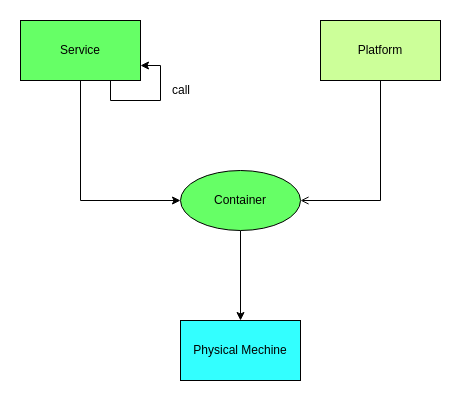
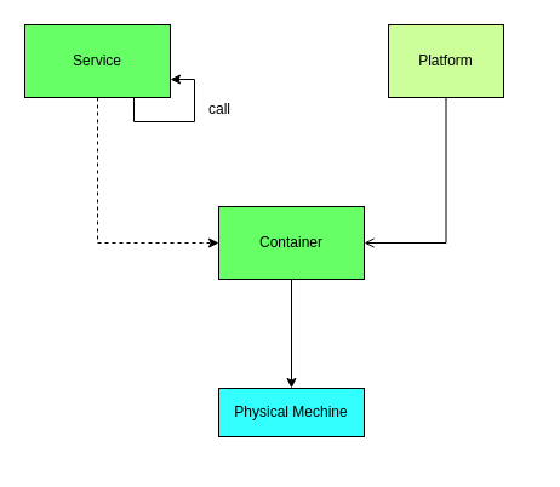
  <mxCell id="0" />
  <mxCell id="1" parent="0" />
- <mxCell id="2" style="edgeStyle=orthogonalEdgeStyle;rounded=0;orthogonalLoop=1;jettySize=auto;html=1;exitX=0.5;exitY=1;exitDx=0;exitDy=0;entryX=0;entryY=0.5;entryDx=0;entryDy=0;" edge="1" parent="1" source="3" target="7"><mxGeometry relative="1" as="geometry" /></mxCell>
+ <mxCell id="2" style="edgeStyle=orthogonalEdgeStyle;rounded=0;orthogonalLoop=1;jettySize=auto;html=1;exitX=0.5;exitY=1;exitDx=0;exitDy=0;entryX=0;entryY=0.5;entryDx=0;entryDy=0;dashed=1;" edge="1" parent="1" source="3" target="7"><mxGeometry relative="1" as="geometry" /></mxCell>
  <mxCell id="3" value="Service" style="rounded=0;whiteSpace=wrap;html=1;fillColor=#66ff66;" vertex="1" parent="1"><mxGeometry x="20" y="20" width="120" height="60" as="geometry" /></mxCell>
  <mxCell id="4" style="edgeStyle=orthogonalEdgeStyle;rounded=0;orthogonalLoop=1;jettySize=auto;html=1;exitX=0.5;exitY=1;exitDx=0;exitDy=0;entryX=1;entryY=0.5;entryDx=0;entryDy=0;endArrow=open;" edge="1" parent="1" source="5" target="7"><mxGeometry relative="1" as="geometry" /></mxCell>
- <mxCell id="5" value="Platform&lt;br&gt;" style="rounded=0;whiteSpace=wrap;html=1;fillColor=#CCFF99;" vertex="1" parent="1"><mxGeometry x="320" y="20" width="120" height="60" as="geometry" /></mxCell>
+ <mxCell id="5" value="Platform&lt;br&gt;" style="rounded=0;whiteSpace=wrap;html=1;fillColor=#CCFF99;" vertex="1" parent="1"><mxGeometry x="320" y="20" width="95" height="60" as="geometry" /></mxCell>
  <mxCell id="6" style="edgeStyle=orthogonalEdgeStyle;rounded=0;orthogonalLoop=1;jettySize=auto;html=1;exitX=0.5;exitY=1;exitDx=0;exitDy=0;" edge="1" parent="1" source="7" target="8"><mxGeometry relative="1" as="geometry" /></mxCell>
- <mxCell id="7" value="Container&lt;br&gt;" style="ellipse;whiteSpace=wrap;html=1;fillColor=#66FF66;" vertex="1" parent="1"><mxGeometry x="180" y="170" width="120" height="60" as="geometry" /></mxCell>
- <mxCell id="8" value="Physical Mechine" style="rounded=0;whiteSpace=wrap;html=1;fillColor=#33FFFF;" vertex="1" parent="1"><mxGeometry x="180" y="320" width="120" height="60" as="geometry" /></mxCell>
+ <mxCell id="7" value="Container&lt;br&gt;" style="rounded=0;whiteSpace=wrap;html=1;fillColor=#66FF66;" vertex="1" parent="1"><mxGeometry x="180" y="170" width="120" height="60" as="geometry" /></mxCell>
+ <mxCell id="8" value="Physical Mechine" style="rounded=0;whiteSpace=wrap;html=1;fillColor=#33FFFF;" vertex="1" parent="1"><mxGeometry x="180" y="320" width="120" height="40" as="geometry" /></mxCell>
  <mxCell id="9" style="edgeStyle=orthogonalEdgeStyle;rounded=0;orthogonalLoop=1;jettySize=auto;html=1;exitX=0.75;exitY=1;exitDx=0;exitDy=0;entryX=1;entryY=0.75;entryDx=0;entryDy=0;" edge="1" parent="1" source="3" target="3"><mxGeometry relative="1" as="geometry"><Array as="points"><mxPoint x="110" y="100" /><mxPoint x="160" y="100" /><mxPoint x="160" y="65" /></Array></mxGeometry></mxCell>
  <mxCell id="10" value="call" style="text;html=1;resizable=0;points=[];autosize=1;align=left;verticalAlign=top;spacingTop=-4;" vertex="1" parent="1"><mxGeometry x="170" y="80" width="30" height="20" as="geometry" /></mxCell>
